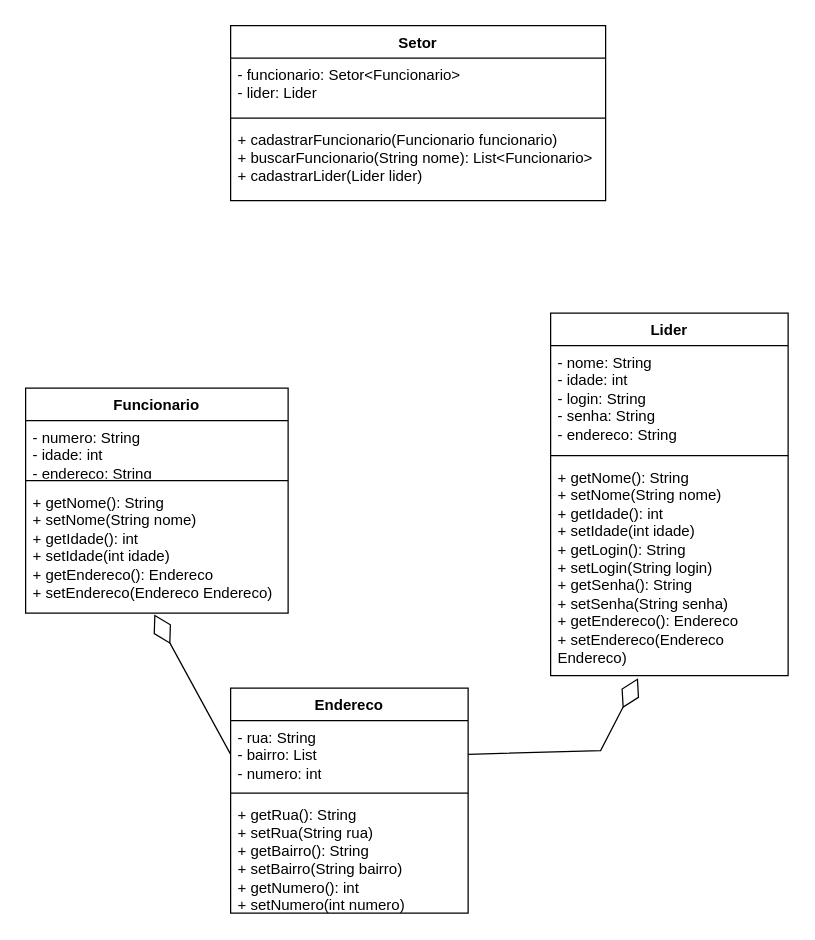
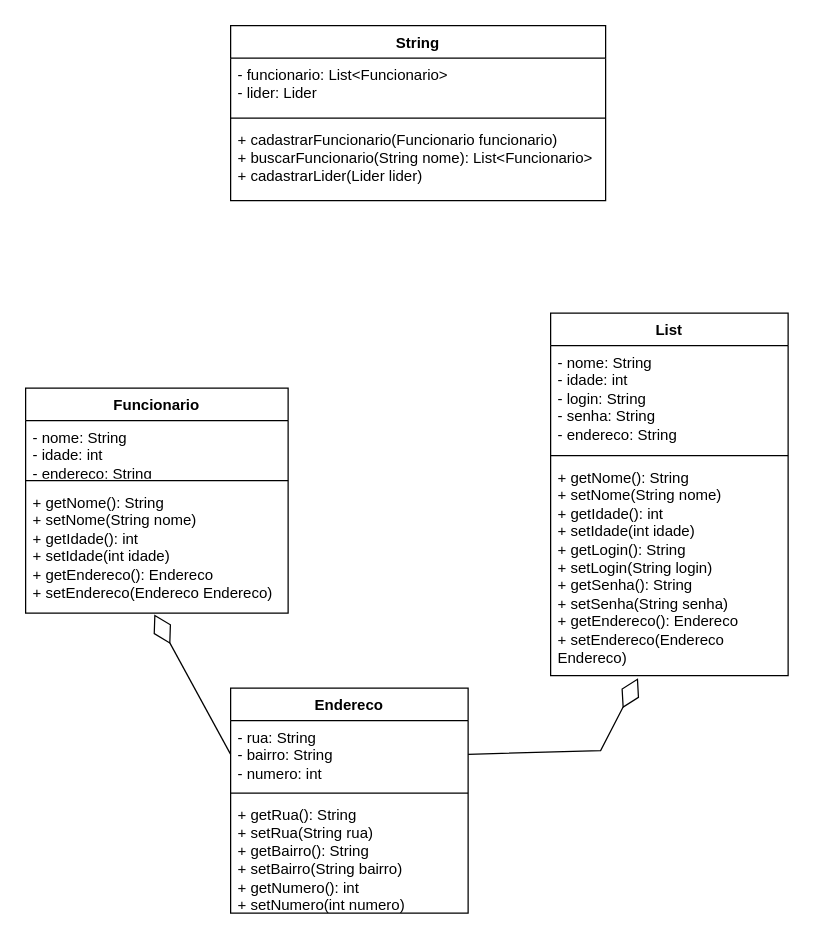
  <mxCell id="0" />
  <mxCell id="1" parent="0" />
  <mxCell id="2" value="Funcionario" style="swimlane;fontStyle=1;align=center;verticalAlign=top;childLayout=stackLayout;horizontal=1;startSize=26;horizontalStack=0;resizeParent=1;resizeParentMax=0;resizeLast=0;collapsible=1;marginBottom=0;whiteSpace=wrap;html=1;rounded=0;strokeColor=default;fontFamily=Helvetica;fontSize=12;fontColor=default;fillColor=default;" vertex="1" parent="1"><mxGeometry x="20" y="310" width="210" height="180" as="geometry" /></mxCell>
- <mxCell id="3" value="- numero: String&lt;br&gt;- idade: int&lt;br&gt;- endereco: String" style="text;strokeColor=none;fillColor=none;align=left;verticalAlign=top;spacingLeft=4;spacingRight=4;overflow=hidden;rotatable=0;points=[[0,0.5],[1,0.5]];portConstraint=eastwest;whiteSpace=wrap;html=1;fontSize=12;fontFamily=Helvetica;fontColor=default;" vertex="1" parent="2"><mxGeometry y="26" width="210" height="44" as="geometry" /></mxCell>
+ <mxCell id="3" value="- nome: String&lt;br&gt;- idade: int&lt;br&gt;- endereco: String" style="text;strokeColor=none;fillColor=none;align=left;verticalAlign=top;spacingLeft=4;spacingRight=4;overflow=hidden;rotatable=0;points=[[0,0.5],[1,0.5]];portConstraint=eastwest;whiteSpace=wrap;html=1;fontSize=12;fontFamily=Helvetica;fontColor=default;" vertex="1" parent="2"><mxGeometry y="26" width="210" height="44" as="geometry" /></mxCell>
  <mxCell id="4" value="" style="line;strokeWidth=1;fillColor=none;align=left;verticalAlign=middle;spacingTop=-1;spacingLeft=3;spacingRight=3;rotatable=0;labelPosition=right;points=[];portConstraint=eastwest;strokeColor=inherit;rounded=0;fontFamily=Helvetica;fontSize=12;fontColor=default;html=1;" vertex="1" parent="2"><mxGeometry y="70" width="210" height="8" as="geometry" /></mxCell>
  <mxCell id="5" value="+ getNome(): String&lt;br&gt;+ setNome(String nome)&lt;br&gt;+ getIdade(): int&lt;br&gt;+ setIdade(int idade)&lt;br&gt;+ getEndereco(): Endereco&lt;br&gt;+ setEndereco(Endereco Endereco)&amp;nbsp;&amp;nbsp;" style="text;strokeColor=none;fillColor=none;align=left;verticalAlign=top;spacingLeft=4;spacingRight=4;overflow=hidden;rotatable=0;points=[[0,0.5],[1,0.5]];portConstraint=eastwest;whiteSpace=wrap;html=1;fontSize=12;fontFamily=Helvetica;fontColor=default;" vertex="1" parent="2"><mxGeometry y="78" width="210" height="102" as="geometry" /></mxCell>
- <mxCell id="6" value="Lider" style="swimlane;fontStyle=1;align=center;verticalAlign=top;childLayout=stackLayout;horizontal=1;startSize=26;horizontalStack=0;resizeParent=1;resizeParentMax=0;resizeLast=0;collapsible=1;marginBottom=0;whiteSpace=wrap;html=1;rounded=0;strokeColor=default;fontFamily=Helvetica;fontSize=12;fontColor=default;fillColor=default;" vertex="1" parent="1"><mxGeometry x="440" y="250" width="190" height="290" as="geometry" /></mxCell>
+ <mxCell id="6" value="List" style="swimlane;fontStyle=1;align=center;verticalAlign=top;childLayout=stackLayout;horizontal=1;startSize=26;horizontalStack=0;resizeParent=1;resizeParentMax=0;resizeLast=0;collapsible=1;marginBottom=0;whiteSpace=wrap;html=1;rounded=0;strokeColor=default;fontFamily=Helvetica;fontSize=12;fontColor=default;fillColor=default;" vertex="1" parent="1"><mxGeometry x="440" y="250" width="190" height="290" as="geometry" /></mxCell>
  <mxCell id="7" value="- nome: String&lt;br style=&quot;border-color: var(--border-color);&quot;&gt;- idade: int&lt;br style=&quot;border-color: var(--border-color);&quot;&gt;- login: String&lt;br&gt;- senha: String&lt;br&gt;- endereco: String" style="text;strokeColor=none;fillColor=none;align=left;verticalAlign=top;spacingLeft=4;spacingRight=4;overflow=hidden;rotatable=0;points=[[0,0.5],[1,0.5]];portConstraint=eastwest;whiteSpace=wrap;html=1;fontSize=12;fontFamily=Helvetica;fontColor=default;" vertex="1" parent="6"><mxGeometry y="26" width="190" height="84" as="geometry" /></mxCell>
  <mxCell id="8" value="" style="line;strokeWidth=1;fillColor=none;align=left;verticalAlign=middle;spacingTop=-1;spacingLeft=3;spacingRight=3;rotatable=0;labelPosition=right;points=[];portConstraint=eastwest;strokeColor=inherit;rounded=0;fontFamily=Helvetica;fontSize=12;fontColor=default;html=1;" vertex="1" parent="6"><mxGeometry y="110" width="190" height="8" as="geometry" /></mxCell>
  <mxCell id="9" value="+ getNome(): String&lt;br style=&quot;border-color: var(--border-color);&quot;&gt;+ setNome(String nome)&lt;br style=&quot;border-color: var(--border-color);&quot;&gt;+ getIdade(): int&lt;br style=&quot;border-color: var(--border-color);&quot;&gt;+ setIdade(int idade)&lt;br&gt;+ getLogin(): String&lt;br&gt;+ setLogin(String login)&lt;br&gt;+ getSenha(): String&lt;br&gt;+ setSenha(String senha)&lt;br&gt;+ getEndereco(): Endereco&lt;br style=&quot;border-color: var(--border-color);&quot;&gt;+ setEndereco(Endereco Endereco)&lt;br&gt;&amp;nbsp;" style="text;strokeColor=none;fillColor=none;align=left;verticalAlign=top;spacingLeft=4;spacingRight=4;overflow=hidden;rotatable=0;points=[[0,0.5],[1,0.5]];portConstraint=eastwest;whiteSpace=wrap;html=1;fontSize=12;fontFamily=Helvetica;fontColor=default;" vertex="1" parent="6"><mxGeometry y="118" width="190" height="172" as="geometry" /></mxCell>
- <mxCell id="10" value="Setor" style="swimlane;fontStyle=1;align=center;verticalAlign=top;childLayout=stackLayout;horizontal=1;startSize=26;horizontalStack=0;resizeParent=1;resizeParentMax=0;resizeLast=0;collapsible=1;marginBottom=0;whiteSpace=wrap;html=1;rounded=0;strokeColor=default;fontFamily=Helvetica;fontSize=12;fontColor=default;fillColor=default;" vertex="1" parent="1"><mxGeometry x="184" y="20" width="300" height="140" as="geometry" /></mxCell>
- <mxCell id="11" value="- funcionario: Setor&amp;lt;Funcionario&amp;gt;&lt;br&gt;- lider: Lider" style="text;strokeColor=none;fillColor=none;align=left;verticalAlign=top;spacingLeft=4;spacingRight=4;overflow=hidden;rotatable=0;points=[[0,0.5],[1,0.5]];portConstraint=eastwest;whiteSpace=wrap;html=1;fontSize=12;fontFamily=Helvetica;fontColor=default;" vertex="1" parent="10"><mxGeometry y="26" width="300" height="44" as="geometry" /></mxCell>
+ <mxCell id="10" value="String" style="swimlane;fontStyle=1;align=center;verticalAlign=top;childLayout=stackLayout;horizontal=1;startSize=26;horizontalStack=0;resizeParent=1;resizeParentMax=0;resizeLast=0;collapsible=1;marginBottom=0;whiteSpace=wrap;html=1;rounded=0;strokeColor=default;fontFamily=Helvetica;fontSize=12;fontColor=default;fillColor=default;" vertex="1" parent="1"><mxGeometry x="184" y="20" width="300" height="140" as="geometry" /></mxCell>
+ <mxCell id="11" value="- funcionario: List&amp;lt;Funcionario&amp;gt;&lt;br&gt;- lider: Lider" style="text;strokeColor=none;fillColor=none;align=left;verticalAlign=top;spacingLeft=4;spacingRight=4;overflow=hidden;rotatable=0;points=[[0,0.5],[1,0.5]];portConstraint=eastwest;whiteSpace=wrap;html=1;fontSize=12;fontFamily=Helvetica;fontColor=default;" vertex="1" parent="10"><mxGeometry y="26" width="300" height="44" as="geometry" /></mxCell>
  <mxCell id="12" value="" style="line;strokeWidth=1;fillColor=none;align=left;verticalAlign=middle;spacingTop=-1;spacingLeft=3;spacingRight=3;rotatable=0;labelPosition=right;points=[];portConstraint=eastwest;strokeColor=inherit;rounded=0;fontFamily=Helvetica;fontSize=12;fontColor=default;html=1;" vertex="1" parent="10"><mxGeometry y="70" width="300" height="8" as="geometry" /></mxCell>
  <mxCell id="13" value="+ cadastrarFuncionario(Funcionario funcionario)&lt;br&gt;+ buscarFuncionario(String nome): List&amp;lt;Funcionario&amp;gt;&lt;br&gt;+ cadastrarLider(Lider lider)" style="text;strokeColor=none;fillColor=none;align=left;verticalAlign=top;spacingLeft=4;spacingRight=4;overflow=hidden;rotatable=0;points=[[0,0.5],[1,0.5]];portConstraint=eastwest;whiteSpace=wrap;html=1;fontSize=12;fontFamily=Helvetica;fontColor=default;" vertex="1" parent="10"><mxGeometry y="78" width="300" height="62" as="geometry" /></mxCell>
  <mxCell id="14" value="Endereco" style="swimlane;fontStyle=1;align=center;verticalAlign=top;childLayout=stackLayout;horizontal=1;startSize=26;horizontalStack=0;resizeParent=1;resizeParentMax=0;resizeLast=0;collapsible=1;marginBottom=0;whiteSpace=wrap;html=1;rounded=0;strokeColor=default;fontFamily=Helvetica;fontSize=12;fontColor=default;fillColor=default;" vertex="1" parent="1"><mxGeometry x="184" y="550" width="190" height="180" as="geometry" /></mxCell>
- <mxCell id="15" value="- rua: String&lt;br&gt;- bairro: List&lt;br&gt;- numero: int&lt;br&gt;" style="text;strokeColor=none;fillColor=none;align=left;verticalAlign=top;spacingLeft=4;spacingRight=4;overflow=hidden;rotatable=0;points=[[0,0.5],[1,0.5]];portConstraint=eastwest;whiteSpace=wrap;html=1;fontSize=12;fontFamily=Helvetica;fontColor=default;" vertex="1" parent="14"><mxGeometry y="26" width="190" height="54" as="geometry" /></mxCell>
+ <mxCell id="15" value="- rua: String&lt;br&gt;- bairro: String&lt;br&gt;- numero: int&lt;br&gt;" style="text;strokeColor=none;fillColor=none;align=left;verticalAlign=top;spacingLeft=4;spacingRight=4;overflow=hidden;rotatable=0;points=[[0,0.5],[1,0.5]];portConstraint=eastwest;whiteSpace=wrap;html=1;fontSize=12;fontFamily=Helvetica;fontColor=default;" vertex="1" parent="14"><mxGeometry y="26" width="190" height="54" as="geometry" /></mxCell>
  <mxCell id="16" value="" style="line;strokeWidth=1;fillColor=none;align=left;verticalAlign=middle;spacingTop=-1;spacingLeft=3;spacingRight=3;rotatable=0;labelPosition=right;points=[];portConstraint=eastwest;strokeColor=inherit;rounded=0;fontFamily=Helvetica;fontSize=12;fontColor=default;html=1;" vertex="1" parent="14"><mxGeometry y="80" width="190" height="8" as="geometry" /></mxCell>
  <mxCell id="17" value="+ getRua(): String&lt;br&gt;+ setRua(String rua)&lt;br&gt;+ getBairro(): String&lt;br&gt;+ setBairro(String bairro)&lt;br&gt;+ getNumero(): int&lt;br&gt;+ setNumero(int numero)&lt;br&gt;&amp;nbsp;&amp;nbsp;" style="text;strokeColor=none;fillColor=none;align=left;verticalAlign=top;spacingLeft=4;spacingRight=4;overflow=hidden;rotatable=0;points=[[0,0.5],[1,0.5]];portConstraint=eastwest;whiteSpace=wrap;html=1;fontSize=12;fontFamily=Helvetica;fontColor=default;" vertex="1" parent="14"><mxGeometry y="88" width="190" height="92" as="geometry" /></mxCell>
  <mxCell id="18" value="" style="endArrow=diamondThin;endFill=0;endSize=24;html=1;rounded=0;fontFamily=Helvetica;fontSize=12;fontColor=default;entryX=0.49;entryY=1.01;entryDx=0;entryDy=0;entryPerimeter=0;exitX=0;exitY=0.5;exitDx=0;exitDy=0;" edge="1" parent="1" source="15" target="5"><mxGeometry width="160" relative="1" as="geometry"><mxPoint x="590" y="400" as="sourcePoint" /><mxPoint x="750" y="400" as="targetPoint" /><Array as="points" /></mxGeometry></mxCell>
  <mxCell id="19" value="" style="endArrow=diamondThin;endFill=0;endSize=24;html=1;rounded=0;fontFamily=Helvetica;fontSize=12;fontColor=default;entryX=0.368;entryY=1.012;entryDx=0;entryDy=0;entryPerimeter=0;exitX=1;exitY=0.5;exitDx=0;exitDy=0;" edge="1" parent="1" source="15" target="9"><mxGeometry width="160" relative="1" as="geometry"><mxPoint x="440" y="542" as="sourcePoint" /><mxPoint x="379" y="430" as="targetPoint" /><Array as="points"><mxPoint x="480" y="600" /></Array></mxGeometry></mxCell>
